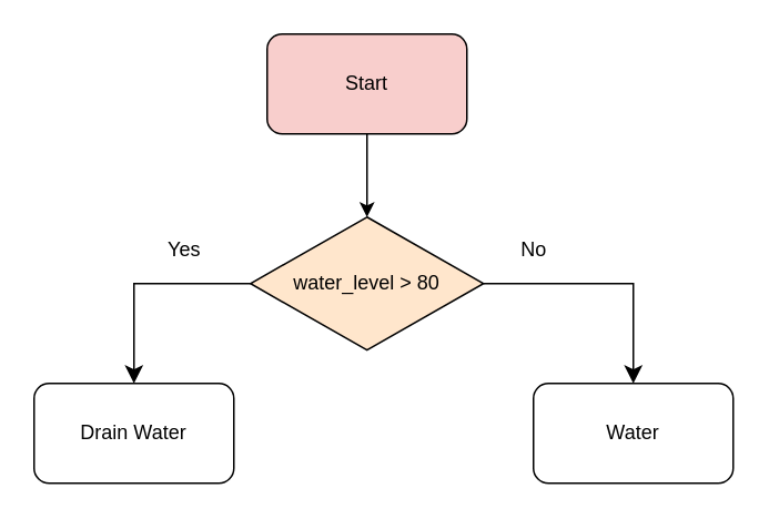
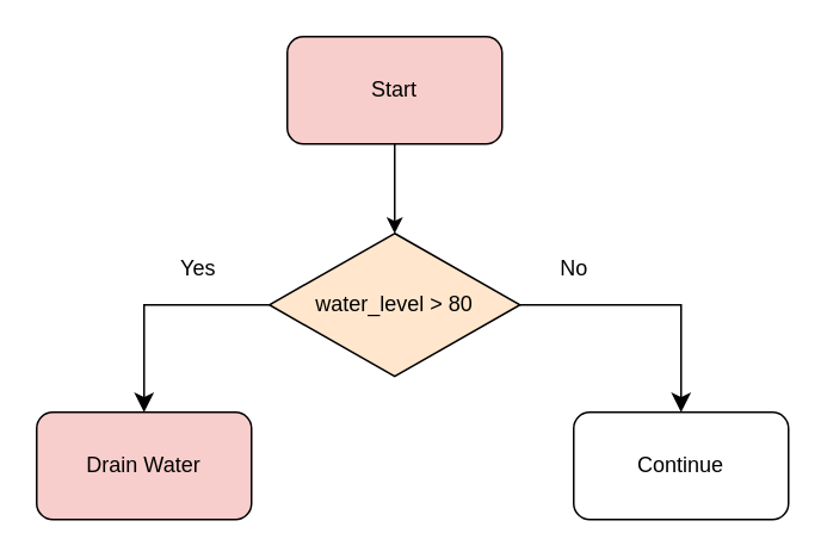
  <mxCell id="0" />
  <mxCell id="1" parent="0" />
  <mxCell id="2" value="Start" style="rounded=1;whiteSpace=wrap;html=1;fillColor=#f8cecc;" vertex="1" parent="1"><mxGeometry x="160" y="20" width="120" height="60" as="geometry" /></mxCell>
  <mxCell id="3" value="water_level &amp;gt; 80" style="rhombus;whiteSpace=wrap;html=1;fillColor=#ffe6cc;" vertex="1" parent="1"><mxGeometry x="150" y="130" width="140" height="80" as="geometry" /></mxCell>
  <mxCell id="4" value="" style="endArrow=classic;html=1;entryX=0.5;entryY=0;entryDx=0;entryDy=0;exitX=0.5;exitY=1;exitDx=0;exitDy=0;" edge="1" parent="1" source="2" target="3"><mxGeometry width="50" height="50" relative="1" as="geometry"><mxPoint x="350" y="110" as="sourcePoint" /><mxPoint x="280" y="150" as="targetPoint" /></mxGeometry></mxCell>
  <mxCell id="5" value="" style="edgeStyle=segmentEdgeStyle;endArrow=classic;html=1;curved=0;rounded=0;endSize=8;startSize=8;" edge="1" parent="1"><mxGeometry width="50" height="50" relative="1" as="geometry"><mxPoint x="290" y="170" as="sourcePoint" /><mxPoint x="380" y="230" as="targetPoint" /><Array as="points"><mxPoint x="380" y="170" /><mxPoint x="380" y="230" /></Array></mxGeometry></mxCell>
  <mxCell id="6" value="" style="edgeStyle=segmentEdgeStyle;endArrow=classic;html=1;curved=0;rounded=0;endSize=8;startSize=8;" edge="1" parent="1" source="3"><mxGeometry width="50" height="50" relative="1" as="geometry"><mxPoint x="70" y="170" as="sourcePoint" /><mxPoint x="80" y="230" as="targetPoint" /><Array as="points"><mxPoint x="80" y="170" /></Array></mxGeometry></mxCell>
- <mxCell id="7" value="Drain Water" style="rounded=1;whiteSpace=wrap;html=1;" vertex="1" parent="1"><mxGeometry x="20" y="230" width="120" height="60" as="geometry" /></mxCell>
- <mxCell id="8" value="Water" style="rounded=1;whiteSpace=wrap;html=1;" vertex="1" parent="1"><mxGeometry x="320" y="230" width="120" height="60" as="geometry" /></mxCell>
+ <mxCell id="7" value="Drain Water" style="rounded=1;whiteSpace=wrap;html=1;fillColor=#f8cecc;" vertex="1" parent="1"><mxGeometry x="20" y="230" width="120" height="60" as="geometry" /></mxCell>
+ <mxCell id="8" value="Continue" style="rounded=1;whiteSpace=wrap;html=1;" vertex="1" parent="1"><mxGeometry x="320" y="230" width="120" height="60" as="geometry" /></mxCell>
  <mxCell id="9" value="Yes" style="text;html=1;align=center;verticalAlign=middle;resizable=0;points=[];autosize=1;strokeColor=none;fillColor=none;" vertex="1" parent="1"><mxGeometry x="90" y="135" width="40" height="30" as="geometry" /></mxCell>
  <mxCell id="10" value="No" style="text;html=1;align=center;verticalAlign=middle;resizable=0;points=[];autosize=1;strokeColor=none;fillColor=none;" vertex="1" parent="1"><mxGeometry x="300" y="135" width="40" height="30" as="geometry" /></mxCell>
